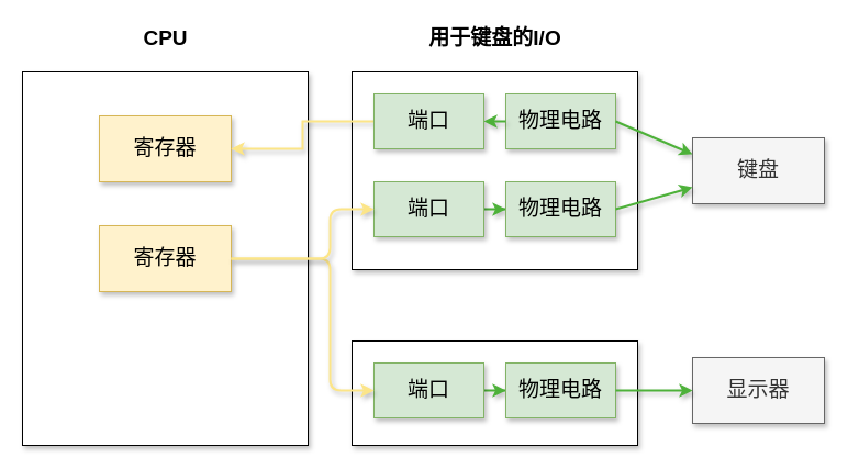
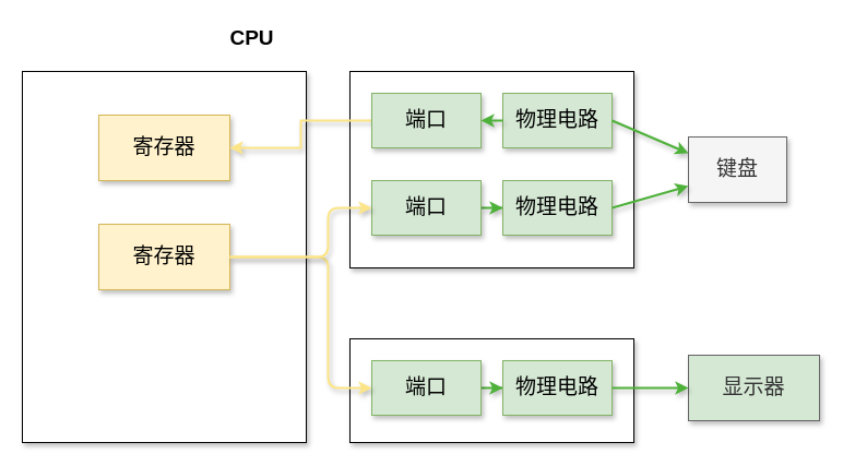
  <mxCell id="0" />
  <mxCell id="1" parent="0" />
  <mxCell id="2" value="" style="rounded=0;whiteSpace=wrap;html=1;fontSize=19;shadow=1;" vertex="1" parent="1"><mxGeometry x="20" y="65" width="260" height="340" as="geometry" /></mxCell>
  <mxCell id="3" value="寄存器" style="rounded=0;whiteSpace=wrap;html=1;fontSize=19;fillColor=#fff2cc;strokeColor=#d6b656;shadow=1;" vertex="1" parent="1"><mxGeometry x="90" y="105" width="120" height="60" as="geometry" /></mxCell>
  <mxCell id="4" value="寄存器" style="rounded=0;whiteSpace=wrap;html=1;fontSize=19;fillColor=#fff2cc;strokeColor=#d6b656;shadow=1;" vertex="1" parent="1"><mxGeometry x="90" y="205" width="120" height="60" as="geometry" /></mxCell>
- <mxCell id="5" value="CPU" style="text;html=1;align=center;verticalAlign=middle;resizable=0;points=[];autosize=1;fontSize=19;fontStyle=1;shadow=1;" vertex="1" parent="1"><mxGeometry x="120" y="20" width="60" height="30" as="geometry" /></mxCell>
+ <mxCell id="5" value="CPU" style="text;html=1;align=center;verticalAlign=middle;resizable=0;points=[];autosize=1;fontSize=19;fontStyle=1;shadow=1;" vertex="1" parent="1"><mxGeometry x="200" y="20" width="60" height="30" as="geometry" /></mxCell>
  <mxCell id="6" value="" style="rounded=0;whiteSpace=wrap;html=1;fontSize=19;shadow=1;" vertex="1" parent="1"><mxGeometry x="320" y="65" width="260" height="180" as="geometry" /></mxCell>
  <mxCell id="7" value="" style="edgeStyle=orthogonalEdgeStyle;rounded=0;orthogonalLoop=1;jettySize=auto;html=1;fontSize=19;entryX=1;entryY=0.5;entryDx=0;entryDy=0;shadow=1;strokeWidth=2;strokeColor=#FCE588;" edge="1" parent="1" source="8" target="3"><mxGeometry relative="1" as="geometry" /></mxCell>
  <mxCell id="8" value="端口" style="rounded=0;whiteSpace=wrap;html=1;fontSize=19;fillColor=#d5e8d4;strokeColor=#82b366;shadow=1;" vertex="1" parent="1"><mxGeometry x="340" y="85" width="100" height="50" as="geometry" /></mxCell>
- <mxCell id="9" value="用于键盘的I/O" style="text;html=1;align=center;verticalAlign=middle;resizable=0;points=[];autosize=1;fontSize=19;fontStyle=1;shadow=1;" vertex="1" parent="1"><mxGeometry x="380" y="20" width="140" height="30" as="geometry" /></mxCell>
  <mxCell id="10" value="物理电路" style="rounded=0;whiteSpace=wrap;html=1;fontSize=19;fillColor=#d5e8d4;strokeColor=#82b366;shadow=1;" vertex="1" parent="1"><mxGeometry x="460" y="85" width="100" height="50" as="geometry" /></mxCell>
  <mxCell id="11" value="" style="edgeStyle=orthogonalEdgeStyle;rounded=0;orthogonalLoop=1;jettySize=auto;html=1;fontSize=19;shadow=1;strokeWidth=2;strokeColor=#4EB13A;" edge="1" parent="1" source="12" target="13"><mxGeometry relative="1" as="geometry" /></mxCell>
  <mxCell id="12" value="端口" style="rounded=0;whiteSpace=wrap;html=1;fontSize=19;fillColor=#d5e8d4;strokeColor=#82b366;shadow=1;" vertex="1" parent="1"><mxGeometry x="340" y="165" width="100" height="50" as="geometry" /></mxCell>
  <mxCell id="13" value="物理电路" style="rounded=0;whiteSpace=wrap;html=1;fontSize=19;fillColor=#d5e8d4;strokeColor=#82b366;shadow=1;" vertex="1" parent="1"><mxGeometry x="460" y="165" width="100" height="50" as="geometry" /></mxCell>
  <mxCell id="14" value="" style="rounded=0;whiteSpace=wrap;html=1;fontSize=19;shadow=1;" vertex="1" parent="1"><mxGeometry x="320" y="310" width="260" height="95" as="geometry" /></mxCell>
  <mxCell id="15" value="" style="edgeStyle=orthogonalEdgeStyle;rounded=0;orthogonalLoop=1;jettySize=auto;html=1;fontSize=19;shadow=1;strokeColor=#4EB13A;strokeWidth=2;" edge="1" parent="1" source="16" target="17"><mxGeometry relative="1" as="geometry" /></mxCell>
  <mxCell id="16" value="端口" style="rounded=0;whiteSpace=wrap;html=1;fontSize=19;shadow=1;fillColor=#d5e8d4;strokeColor=#82b366;" vertex="1" parent="1"><mxGeometry x="340" y="330" width="100" height="50" as="geometry" /></mxCell>
  <mxCell id="17" value="物理电路" style="rounded=0;whiteSpace=wrap;html=1;fontSize=19;shadow=1;fillColor=#d5e8d4;strokeColor=#82b366;" vertex="1" parent="1"><mxGeometry x="460" y="330" width="100" height="50" as="geometry" /></mxCell>
  <mxCell id="18" value="" style="endArrow=classic;html=1;fontSize=19;exitX=1;exitY=0.5;exitDx=0;exitDy=0;entryX=0;entryY=0.25;entryDx=0;entryDy=0;shadow=1;strokeColor=#4EB13A;strokeWidth=2;" edge="1" parent="1" source="10" target="22"><mxGeometry width="50" height="50" relative="1" as="geometry"><mxPoint x="660" y="35" as="sourcePoint" /><mxPoint x="710" y="-15" as="targetPoint" /></mxGeometry></mxCell>
  <mxCell id="19" value="" style="endArrow=classic;html=1;fontSize=19;entryX=1;entryY=0.5;entryDx=0;entryDy=0;exitX=0;exitY=0.5;exitDx=0;exitDy=0;shadow=1;strokeWidth=2;strokeColor=#4EB13A;" edge="1" parent="1" source="10" target="8"><mxGeometry width="50" height="50" relative="1" as="geometry"><mxPoint x="690" y="170" as="sourcePoint" /><mxPoint x="740" y="120" as="targetPoint" /></mxGeometry></mxCell>
  <mxCell id="20" value="" style="edgeStyle=elbowEdgeStyle;elbow=horizontal;endArrow=classic;html=1;fontSize=19;exitX=1;exitY=0.5;exitDx=0;exitDy=0;entryX=0;entryY=0.5;entryDx=0;entryDy=0;shadow=1;strokeWidth=2;strokeColor=#FCE588;" edge="1" parent="1" source="4" target="16"><mxGeometry width="50" height="50" relative="1" as="geometry"><mxPoint x="290" y="515" as="sourcePoint" /><mxPoint x="340" y="465" as="targetPoint" /><Array as="points"><mxPoint x="300" y="295" /></Array></mxGeometry></mxCell>
  <mxCell id="21" value="" style="edgeStyle=elbowEdgeStyle;elbow=horizontal;endArrow=classic;html=1;fontSize=19;entryX=0;entryY=0.5;entryDx=0;entryDy=0;exitX=1;exitY=0.5;exitDx=0;exitDy=0;shadow=1;strokeWidth=2;strokeColor=#FCE588;" edge="1" parent="1" source="4" target="12"><mxGeometry width="50" height="50" relative="1" as="geometry"><mxPoint x="310" y="265" as="sourcePoint" /><mxPoint x="390" y="235" as="targetPoint" /><Array as="points"><mxPoint x="300" y="215" /></Array></mxGeometry></mxCell>
- <mxCell id="22" value="键盘" style="rounded=0;whiteSpace=wrap;html=1;fontSize=19;fillColor=#f5f5f5;strokeColor=#666666;fontColor=#333333;shadow=1;" vertex="1" parent="1"><mxGeometry x="630" y="125" width="120" height="60" as="geometry" /></mxCell>
+ <mxCell id="22" value="键盘" style="rounded=0;whiteSpace=wrap;html=1;fontSize=19;fillColor=#f5f5f5;strokeColor=#666666;fontColor=#333333;shadow=1;" vertex="1" parent="1"><mxGeometry x="630" y="125" width="90" height="60" as="geometry" /></mxCell>
  <mxCell id="23" value="" style="endArrow=classic;html=1;fontSize=19;exitX=1;exitY=0.5;exitDx=0;exitDy=0;entryX=0;entryY=0.75;entryDx=0;entryDy=0;shadow=1;strokeWidth=2;strokeColor=#4EB13A;" edge="1" parent="1" source="13" target="22"><mxGeometry width="50" height="50" relative="1" as="geometry"><mxPoint x="620" y="275" as="sourcePoint" /><mxPoint x="690" y="320" as="targetPoint" /></mxGeometry></mxCell>
- <mxCell id="24" value="显示器" style="rounded=0;whiteSpace=wrap;html=1;fontSize=19;fillColor=#f5f5f5;strokeColor=#666666;fontColor=#333333;shadow=1;" vertex="1" parent="1"><mxGeometry x="630" y="325" width="120" height="60" as="geometry" /></mxCell>
+ <mxCell id="24" value="显示器" style="rounded=0;whiteSpace=wrap;html=1;fontSize=19;fillColor=#d5e8d4;strokeColor=#666666;fontColor=#333333;shadow=1;" vertex="1" parent="1"><mxGeometry x="630" y="325" width="120" height="60" as="geometry" /></mxCell>
  <mxCell id="25" value="" style="endArrow=classic;html=1;fontSize=19;exitX=1;exitY=0.5;exitDx=0;exitDy=0;entryX=0;entryY=0.5;entryDx=0;entryDy=0;shadow=1;strokeWidth=2;strokeColor=#4EB13A;" edge="1" parent="1" source="17" target="24"><mxGeometry width="50" height="50" relative="1" as="geometry"><mxPoint x="600" y="290" as="sourcePoint" /><mxPoint x="670" y="255" as="targetPoint" /></mxGeometry></mxCell>
